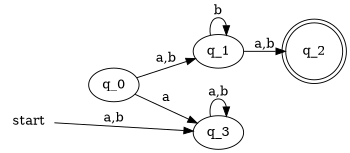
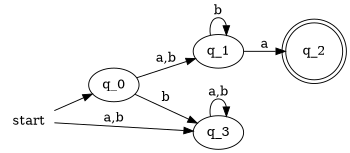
  digraph {
    rankdir=LR
    start [shape=plaintext]
    q_0
    q_3
    q_1
    q_2 [shape=doublecircle]
+   start -> q_0
    start -> q_3 [label="a,b"]
-   q_0 -> q_3 [label=a]
+   q_0 -> q_3 [label=b]
    q_0 -> q_1 [label="a,b"]
    q_3 -> q_3 [label="a,b"]
    q_1 -> q_1 [label=b]
-   q_1 -> q_2 [label="a,b"]
+   q_1 -> q_2 [label=a]
  }
